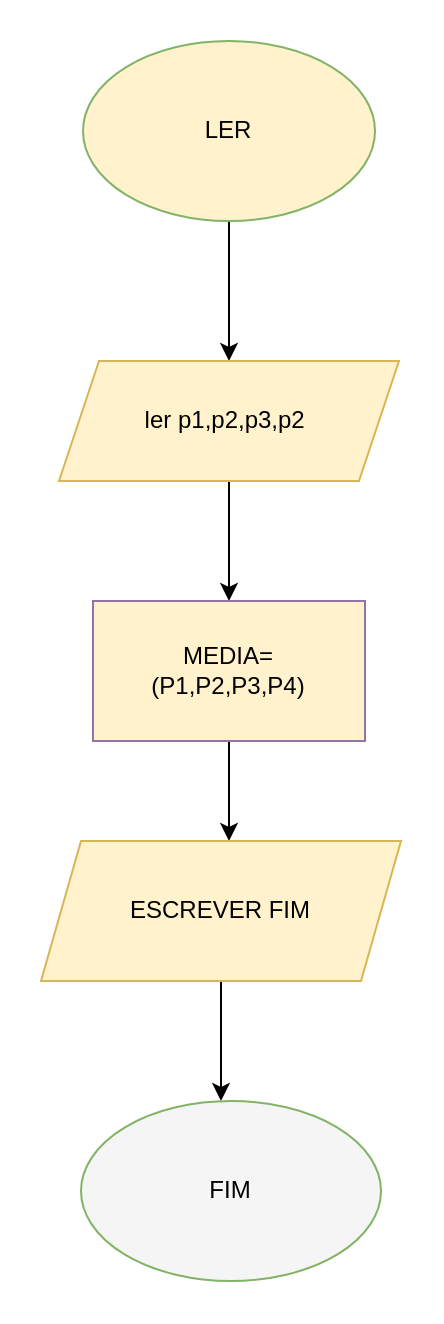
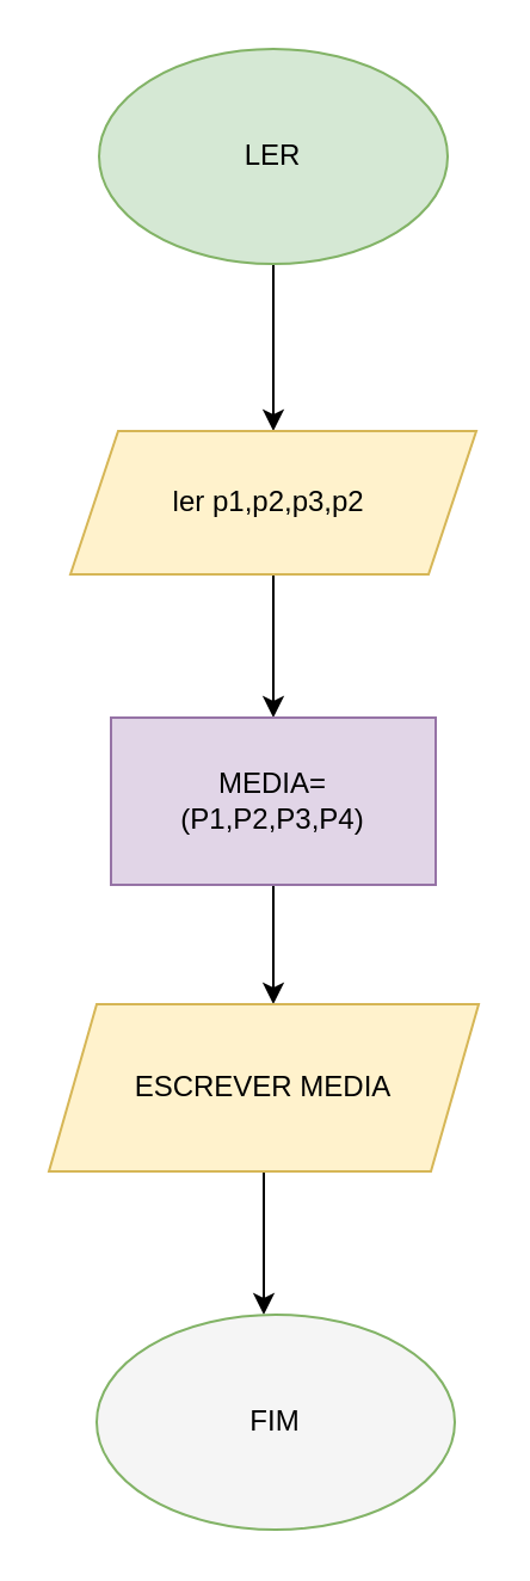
  <mxCell id="0" />
  <mxCell id="1" parent="0" />
  <mxCell id="2" style="edgeStyle=orthogonalEdgeStyle;rounded=0;orthogonalLoop=1;jettySize=auto;html=1;" edge="1" parent="1"><mxGeometry relative="1" as="geometry"><mxPoint x="114" y="180" as="targetPoint" /><mxPoint x="114" y="110" as="sourcePoint" /></mxGeometry></mxCell>
- <mxCell id="3" value="LER" style="ellipse;whiteSpace=wrap;html=1;fillColor=#fff2cc;strokeColor=#82b366;" vertex="1" parent="1"><mxGeometry x="41" y="20" width="146" height="90" as="geometry" /></mxCell>
+ <mxCell id="3" value="LER" style="ellipse;whiteSpace=wrap;html=1;fillColor=#d5e8d4;strokeColor=#82b366;" vertex="1" parent="1"><mxGeometry x="41" y="20" width="146" height="90" as="geometry" /></mxCell>
  <mxCell id="4" style="edgeStyle=orthogonalEdgeStyle;rounded=0;orthogonalLoop=1;jettySize=auto;html=1;" edge="1" parent="1" source="5"><mxGeometry relative="1" as="geometry"><mxPoint x="114" y="300" as="targetPoint" /></mxGeometry></mxCell>
  <mxCell id="5" value="ler p1,p2,p3,p2&amp;nbsp;" style="shape=parallelogram;perimeter=parallelogramPerimeter;whiteSpace=wrap;html=1;fixedSize=1;fillColor=#fff2cc;strokeColor=#d6b656;" vertex="1" parent="1"><mxGeometry x="29" y="180" width="170" height="60" as="geometry" /></mxCell>
  <mxCell id="6" style="edgeStyle=orthogonalEdgeStyle;rounded=0;orthogonalLoop=1;jettySize=auto;html=1;" edge="1" parent="1" source="7"><mxGeometry relative="1" as="geometry"><mxPoint x="114" y="420" as="targetPoint" /></mxGeometry></mxCell>
- <mxCell id="7" value="MEDIA=&lt;div&gt;(P1,P2,P3,P4)&lt;/div&gt;" style="rounded=0;whiteSpace=wrap;html=1;fillColor=#fff2cc;strokeColor=#9673a6;" vertex="1" parent="1"><mxGeometry x="46" y="300" width="136" height="70" as="geometry" /></mxCell>
+ <mxCell id="7" value="MEDIA=&lt;div&gt;(P1,P2,P3,P4)&lt;/div&gt;" style="rounded=0;whiteSpace=wrap;html=1;fillColor=#e1d5e7;strokeColor=#9673a6;" vertex="1" parent="1"><mxGeometry x="46" y="300" width="136" height="70" as="geometry" /></mxCell>
  <mxCell id="8" style="edgeStyle=orthogonalEdgeStyle;rounded=0;orthogonalLoop=1;jettySize=auto;html=1;" edge="1" parent="1" source="9"><mxGeometry relative="1" as="geometry"><mxPoint x="110" y="550" as="targetPoint" /></mxGeometry></mxCell>
- <mxCell id="9" value="ESCREVER FIM" style="shape=parallelogram;perimeter=parallelogramPerimeter;whiteSpace=wrap;html=1;fixedSize=1;fillColor=#fff2cc;strokeColor=#d6b656;" vertex="1" parent="1"><mxGeometry x="20" y="420" width="180" height="70" as="geometry" /></mxCell>
+ <mxCell id="9" value="ESCREVER MEDIA" style="shape=parallelogram;perimeter=parallelogramPerimeter;whiteSpace=wrap;html=1;fixedSize=1;fillColor=#fff2cc;strokeColor=#d6b656;" vertex="1" parent="1"><mxGeometry x="20" y="420" width="180" height="70" as="geometry" /></mxCell>
  <mxCell id="10" value="FIM" style="ellipse;whiteSpace=wrap;html=1;fillColor=#f5f5f5;strokeColor=#82b366;" vertex="1" parent="1"><mxGeometry x="40" y="550" width="150" height="90" as="geometry" /></mxCell>
